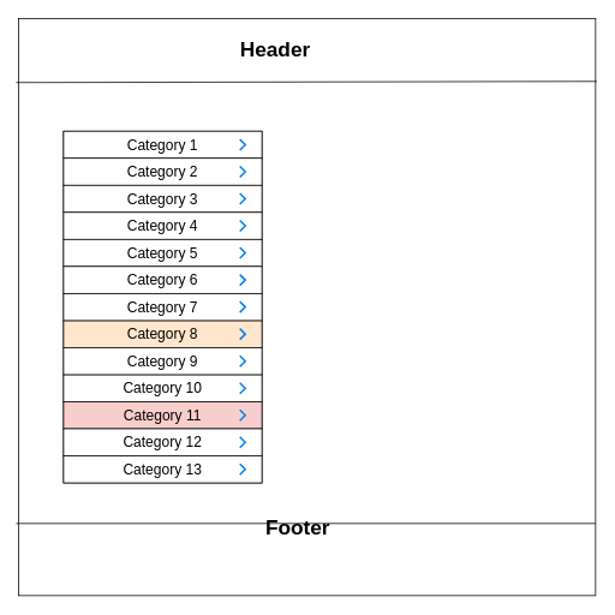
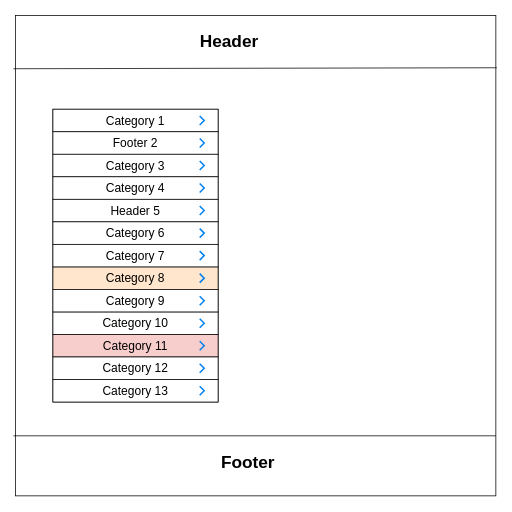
  <mxCell id="0" />
  <mxCell id="1" parent="0" />
  <mxCell id="2" value="" style="whiteSpace=wrap;html=1;aspect=fixed;" parent="1" vertex="1"><mxGeometry x="20" y="20" width="640" height="640" as="geometry" /></mxCell>
  <mxCell id="3" value="&lt;b&gt;&lt;font style=&quot;font-size: 23px&quot;&gt;Header&lt;/font&gt;&lt;/b&gt;" style="text;html=1;strokeColor=none;fillColor=none;align=center;verticalAlign=middle;whiteSpace=wrap;rounded=0;" parent="1" vertex="1"><mxGeometry x="200" y="35" width="210" height="40" as="geometry" /></mxCell>
  <mxCell id="4" value="" style="endArrow=none;html=1;endSize=0;startSize=0;exitX=-0.004;exitY=0.111;exitDx=0;exitDy=0;exitPerimeter=0;entryX=1.002;entryY=0.109;entryDx=0;entryDy=0;entryPerimeter=0;" parent="1" source="2" target="2" edge="1"><mxGeometry width="50" height="50" relative="1" as="geometry"><mxPoint x="300" y="325" as="sourcePoint" /><mxPoint x="350" y="275" as="targetPoint" /></mxGeometry></mxCell>
  <mxCell id="5" value="" style="rounded=0;whiteSpace=wrap;html=1;" parent="1" vertex="1"><mxGeometry x="70" y="145" width="220" height="390" as="geometry" /></mxCell>
  <mxCell id="6" value="&lt;font style=&quot;font-size: 16px&quot;&gt;Category 1&lt;/font&gt;" style="rounded=0;whiteSpace=wrap;html=1;" parent="1" vertex="1"><mxGeometry x="70" y="145" width="220" height="30" as="geometry" /></mxCell>
- <mxCell id="7" value="&lt;span style=&quot;font-size: 16px ; white-space: normal&quot;&gt;Category 2&lt;/span&gt;" style="rounded=0;whiteSpace=wrap;html=1;" parent="1" vertex="1"><mxGeometry x="70" y="175" width="220" height="30" as="geometry" /></mxCell>
+ <mxCell id="7" value="&lt;span style=&quot;font-size: 16px ; white-space: normal&quot;&gt;Footer 2&lt;/span&gt;" style="rounded=0;whiteSpace=wrap;html=1;" parent="1" vertex="1"><mxGeometry x="70" y="175" width="220" height="30" as="geometry" /></mxCell>
  <mxCell id="8" value="&lt;span style=&quot;font-size: 16px ; white-space: normal&quot;&gt;Category 3&lt;/span&gt;" style="rounded=0;whiteSpace=wrap;html=1;" parent="1" vertex="1"><mxGeometry x="70" y="205" width="220" height="30" as="geometry" /></mxCell>
  <mxCell id="9" value="&lt;span style=&quot;font-size: 16px ; white-space: normal&quot;&gt;Category 4&lt;/span&gt;" style="rounded=0;whiteSpace=wrap;html=1;" parent="1" vertex="1"><mxGeometry x="70" y="235" width="220" height="30" as="geometry" /></mxCell>
- <mxCell id="10" value="&lt;span style=&quot;font-size: 16px ; white-space: normal&quot;&gt;Category 5&lt;/span&gt;" style="rounded=0;whiteSpace=wrap;html=1;" parent="1" vertex="1"><mxGeometry x="70" y="265" width="220" height="30" as="geometry" /></mxCell>
+ <mxCell id="10" value="&lt;span style=&quot;font-size: 16px ; white-space: normal&quot;&gt;Header 5&lt;/span&gt;" style="rounded=0;whiteSpace=wrap;html=1;" parent="1" vertex="1"><mxGeometry x="70" y="265" width="220" height="30" as="geometry" /></mxCell>
  <mxCell id="11" value="&lt;span style=&quot;font-size: 16px ; white-space: normal&quot;&gt;Category 6&lt;/span&gt;" style="rounded=0;whiteSpace=wrap;html=1;" parent="1" vertex="1"><mxGeometry x="70" y="295" width="220" height="30" as="geometry" /></mxCell>
  <mxCell id="12" value="&lt;span style=&quot;font-size: 16px ; white-space: normal&quot;&gt;Category 8&lt;/span&gt;" style="rounded=0;whiteSpace=wrap;html=1;fillColor=#ffe6cc;" parent="1" vertex="1"><mxGeometry x="70" y="355" width="220" height="30" as="geometry" /></mxCell>
  <mxCell id="13" value="&lt;span style=&quot;font-size: 16px ; white-space: normal&quot;&gt;Category 7&lt;/span&gt;" style="rounded=0;whiteSpace=wrap;html=1;" parent="1" vertex="1"><mxGeometry x="70" y="325" width="220" height="30" as="geometry" /></mxCell>
  <mxCell id="14" value="&lt;span style=&quot;font-size: 16px ; white-space: normal&quot;&gt;Category 10&lt;/span&gt;" style="rounded=0;whiteSpace=wrap;html=1;" parent="1" vertex="1"><mxGeometry x="70" y="415" width="220" height="30" as="geometry" /></mxCell>
  <mxCell id="15" value="&lt;span style=&quot;font-size: 16px ; white-space: normal&quot;&gt;Category 11&lt;/span&gt;" style="rounded=0;whiteSpace=wrap;html=1;fillColor=#f8cecc;" parent="1" vertex="1"><mxGeometry x="70" y="445" width="220" height="30" as="geometry" /></mxCell>
  <mxCell id="16" value="&lt;span style=&quot;font-size: 16px ; white-space: normal&quot;&gt;Category 9&lt;/span&gt;" style="rounded=0;whiteSpace=wrap;html=1;" parent="1" vertex="1"><mxGeometry x="70" y="385" width="220" height="30" as="geometry" /></mxCell>
  <mxCell id="17" value="&lt;span style=&quot;font-size: 16px ; white-space: normal&quot;&gt;Category 12&lt;/span&gt;" style="rounded=0;whiteSpace=wrap;html=1;" parent="1" vertex="1"><mxGeometry x="70" y="475" width="220" height="30" as="geometry" /></mxCell>
  <mxCell id="18" value="&lt;span style=&quot;font-size: 16px ; white-space: normal&quot;&gt;Category 13&lt;/span&gt;" style="rounded=0;whiteSpace=wrap;html=1;" parent="1" vertex="1"><mxGeometry x="70" y="505" width="220" height="30" as="geometry" /></mxCell>
  <mxCell id="19" value="" style="html=1;verticalLabelPosition=bottom;labelBackgroundColor=#ffffff;verticalAlign=top;shadow=0;dashed=0;strokeWidth=2;shape=mxgraph.ios7.misc.right;strokeColor=#0080f0;" parent="1" vertex="1"><mxGeometry x="265.5" y="154" width="6" height="12" as="geometry" /></mxCell>
  <mxCell id="20" value="" style="html=1;verticalLabelPosition=bottom;labelBackgroundColor=#ffffff;verticalAlign=top;shadow=0;dashed=0;strokeWidth=2;shape=mxgraph.ios7.misc.right;strokeColor=#0080f0;" parent="1" vertex="1"><mxGeometry x="265.5" y="184" width="6" height="12" as="geometry" /></mxCell>
  <mxCell id="21" value="" style="html=1;verticalLabelPosition=bottom;labelBackgroundColor=#ffffff;verticalAlign=top;shadow=0;dashed=0;strokeWidth=2;shape=mxgraph.ios7.misc.right;strokeColor=#0080f0;" parent="1" vertex="1"><mxGeometry x="265.5" y="214" width="6" height="12" as="geometry" /></mxCell>
  <mxCell id="22" value="" style="html=1;verticalLabelPosition=bottom;labelBackgroundColor=#ffffff;verticalAlign=top;shadow=0;dashed=0;strokeWidth=2;shape=mxgraph.ios7.misc.right;strokeColor=#0080f0;" parent="1" vertex="1"><mxGeometry x="265.5" y="244" width="6" height="12" as="geometry" /></mxCell>
  <mxCell id="23" value="" style="html=1;verticalLabelPosition=bottom;labelBackgroundColor=#ffffff;verticalAlign=top;shadow=0;dashed=0;strokeWidth=2;shape=mxgraph.ios7.misc.right;strokeColor=#0080f0;" parent="1" vertex="1"><mxGeometry x="265.5" y="274" width="6" height="12" as="geometry" /></mxCell>
  <mxCell id="24" value="" style="html=1;verticalLabelPosition=bottom;labelBackgroundColor=#ffffff;verticalAlign=top;shadow=0;dashed=0;strokeWidth=2;shape=mxgraph.ios7.misc.right;strokeColor=#0080f0;" parent="1" vertex="1"><mxGeometry x="265.5" y="304" width="6" height="12" as="geometry" /></mxCell>
  <mxCell id="25" value="" style="html=1;verticalLabelPosition=bottom;labelBackgroundColor=#ffffff;verticalAlign=top;shadow=0;dashed=0;strokeWidth=2;shape=mxgraph.ios7.misc.right;strokeColor=#0080f0;" parent="1" vertex="1"><mxGeometry x="265.5" y="334" width="6" height="12" as="geometry" /></mxCell>
  <mxCell id="26" value="" style="html=1;verticalLabelPosition=bottom;labelBackgroundColor=#ffffff;verticalAlign=top;shadow=0;dashed=0;strokeWidth=2;shape=mxgraph.ios7.misc.right;strokeColor=#0080f0;" parent="1" vertex="1"><mxGeometry x="265.5" y="364" width="6" height="12" as="geometry" /></mxCell>
  <mxCell id="27" value="" style="html=1;verticalLabelPosition=bottom;labelBackgroundColor=#ffffff;verticalAlign=top;shadow=0;dashed=0;strokeWidth=2;shape=mxgraph.ios7.misc.right;strokeColor=#0080f0;" parent="1" vertex="1"><mxGeometry x="265.5" y="394" width="6" height="12" as="geometry" /></mxCell>
  <mxCell id="28" value="" style="html=1;verticalLabelPosition=bottom;labelBackgroundColor=#ffffff;verticalAlign=top;shadow=0;dashed=0;strokeWidth=2;shape=mxgraph.ios7.misc.right;strokeColor=#0080f0;" parent="1" vertex="1"><mxGeometry x="265.5" y="424" width="6" height="12" as="geometry" /></mxCell>
  <mxCell id="29" value="" style="html=1;verticalLabelPosition=bottom;labelBackgroundColor=#ffffff;verticalAlign=top;shadow=0;dashed=0;strokeWidth=2;shape=mxgraph.ios7.misc.right;strokeColor=#0080f0;" parent="1" vertex="1"><mxGeometry x="265.5" y="454" width="6" height="12" as="geometry" /></mxCell>
  <mxCell id="30" value="" style="html=1;verticalLabelPosition=bottom;labelBackgroundColor=#ffffff;verticalAlign=top;shadow=0;dashed=0;strokeWidth=2;shape=mxgraph.ios7.misc.right;strokeColor=#0080f0;" parent="1" vertex="1"><mxGeometry x="265.5" y="484" width="6" height="12" as="geometry" /></mxCell>
  <mxCell id="31" value="" style="html=1;verticalLabelPosition=bottom;labelBackgroundColor=#ffffff;verticalAlign=top;shadow=0;dashed=0;strokeWidth=2;shape=mxgraph.ios7.misc.right;strokeColor=#0080f0;" parent="1" vertex="1"><mxGeometry x="265.5" y="514" width="6" height="12" as="geometry" /></mxCell>
  <mxCell id="32" value="" style="endArrow=none;html=1;exitX=-0.004;exitY=0.875;exitDx=0;exitDy=0;exitPerimeter=0;entryX=1;entryY=0.875;entryDx=0;entryDy=0;entryPerimeter=0;" parent="1" source="2" target="2" edge="1"><mxGeometry width="50" height="50" relative="1" as="geometry"><mxPoint x="303.5" y="619.5" as="sourcePoint" /><mxPoint x="353.5" y="569.5" as="targetPoint" /></mxGeometry></mxCell>
- <mxCell id="33" value="&lt;b&gt;&lt;font style=&quot;font-size: 23px&quot;&gt;Footer&lt;/font&gt;&lt;/b&gt;" style="text;html=1;strokeColor=none;fillColor=none;align=center;verticalAlign=middle;whiteSpace=wrap;rounded=0;" parent="1" vertex="1"><mxGeometry x="255" y="575" width="150" height="20" as="geometry" /></mxCell>
+ <mxCell id="33" value="&lt;b&gt;&lt;font style=&quot;font-size: 23px&quot;&gt;Footer&lt;/font&gt;&lt;/b&gt;" style="text;html=1;strokeColor=none;fillColor=none;align=center;verticalAlign=middle;whiteSpace=wrap;rounded=0;" parent="1" vertex="1"><mxGeometry x="255" y="605" width="150" height="20" as="geometry" /></mxCell>
